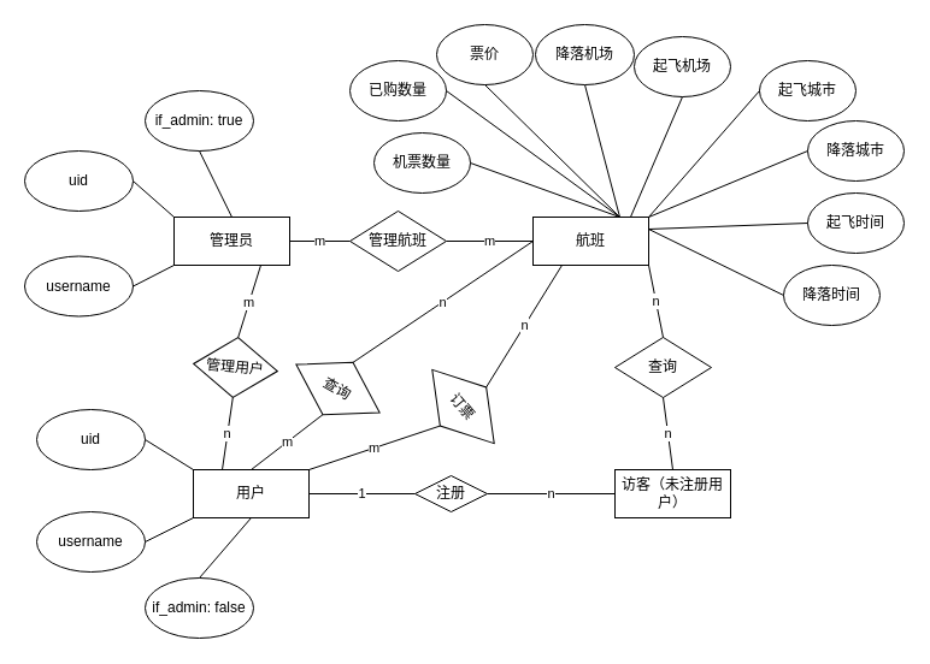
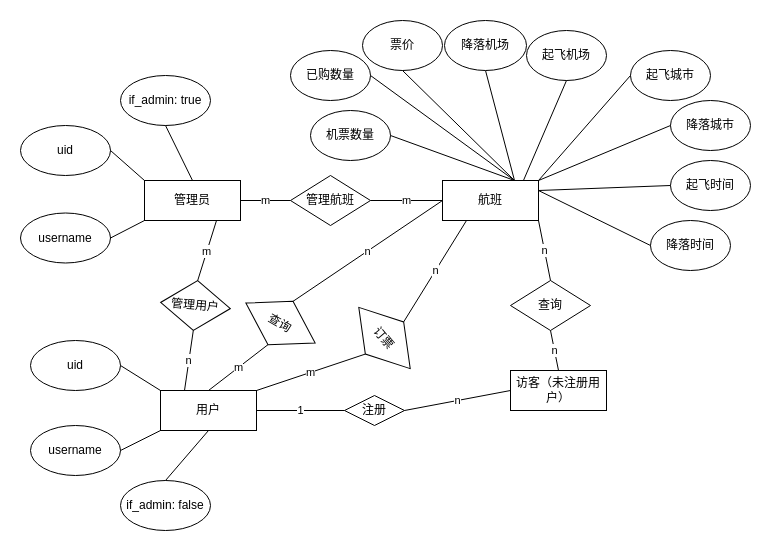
  <mxCell id="0" />
  <mxCell id="1" parent="0" />
  <mxCell id="2" value="用户" style="rounded=0;whiteSpace=wrap;html=1;" vertex="1" parent="1"><mxGeometry x="160" y="390" width="96" height="40" as="geometry" /></mxCell>
- <mxCell id="3" value="访客（未注册用户）" style="rounded=0;whiteSpace=wrap;html=1;" vertex="1" parent="1"><mxGeometry x="510" y="390" width="96" height="40" as="geometry" /></mxCell>
+ <mxCell id="3" value="访客（未注册用户）" style="rounded=0;whiteSpace=wrap;html=1;" vertex="1" parent="1"><mxGeometry x="510" y="370" width="96" height="40" as="geometry" /></mxCell>
  <mxCell id="4" value="管理员" style="rounded=0;whiteSpace=wrap;html=1;" vertex="1" parent="1"><mxGeometry x="144" y="180" width="96" height="40" as="geometry" /></mxCell>
  <mxCell id="5" value="航班" style="whiteSpace=wrap;html=1;" vertex="1" parent="1"><mxGeometry x="442" y="180" width="96" height="40" as="geometry" /></mxCell>
  <mxCell id="6" value="注册" style="rhombus;whiteSpace=wrap;html=1;" vertex="1" parent="1"><mxGeometry x="344" y="395" width="60" height="30" as="geometry" /></mxCell>
  <mxCell id="7" value="n" style="endArrow=none;html=1;rounded=0;exitX=1;exitY=0.5;exitDx=0;exitDy=0;entryX=0;entryY=0.5;entryDx=0;entryDy=0;" edge="1" parent="1" source="6" target="3"><mxGeometry width="50" height="50" relative="1" as="geometry"><mxPoint x="420" y="390" as="sourcePoint" /><mxPoint x="470" y="340" as="targetPoint" /></mxGeometry></mxCell>
  <mxCell id="8" value="1" style="endArrow=none;html=1;rounded=0;entryX=0;entryY=0.5;entryDx=0;entryDy=0;exitX=1;exitY=0.5;exitDx=0;exitDy=0;" edge="1" parent="1" source="2" target="6"><mxGeometry width="50" height="50" relative="1" as="geometry"><mxPoint x="270" y="400" as="sourcePoint" /><mxPoint x="320" y="350" as="targetPoint" /></mxGeometry></mxCell>
  <mxCell id="9" value="查询" style="rhombus;whiteSpace=wrap;html=1;rotation=30;" vertex="1" parent="1"><mxGeometry x="240" y="297.5" width="80" height="50" as="geometry" /></mxCell>
  <mxCell id="10" value="查询" style="rhombus;whiteSpace=wrap;html=1;rotation=0;" vertex="1" parent="1"><mxGeometry x="510" y="280" width="80" height="50" as="geometry" /></mxCell>
  <mxCell id="11" value="n" style="endArrow=none;html=1;rounded=0;entryX=0.5;entryY=1;entryDx=0;entryDy=0;exitX=0.5;exitY=0;exitDx=0;exitDy=0;" edge="1" parent="1" source="3" target="10"><mxGeometry width="50" height="50" relative="1" as="geometry"><mxPoint x="490" y="370" as="sourcePoint" /><mxPoint x="540" y="320" as="targetPoint" /></mxGeometry></mxCell>
  <mxCell id="12" value="n" style="endArrow=none;html=1;rounded=0;entryX=1;entryY=1;entryDx=0;entryDy=0;exitX=0.5;exitY=0;exitDx=0;exitDy=0;" edge="1" parent="1" source="10" target="5"><mxGeometry width="50" height="50" relative="1" as="geometry"><mxPoint x="270" y="340" as="sourcePoint" /><mxPoint x="320" y="290" as="targetPoint" /></mxGeometry></mxCell>
  <mxCell id="13" value="m" style="endArrow=none;html=1;rounded=0;entryX=0.5;entryY=1;entryDx=0;entryDy=0;exitX=0.5;exitY=0;exitDx=0;exitDy=0;" edge="1" parent="1" source="2" target="9"><mxGeometry width="50" height="50" relative="1" as="geometry"><mxPoint x="100" y="410" as="sourcePoint" /><mxPoint x="150" y="360" as="targetPoint" /></mxGeometry></mxCell>
  <mxCell id="14" value="n" style="endArrow=none;html=1;rounded=0;exitX=0.5;exitY=0;exitDx=0;exitDy=0;entryX=0;entryY=0.5;entryDx=0;entryDy=0;" edge="1" parent="1" source="9" target="5"><mxGeometry width="50" height="50" relative="1" as="geometry"><mxPoint x="240" y="260" as="sourcePoint" /><mxPoint x="290" y="210" as="targetPoint" /></mxGeometry></mxCell>
  <mxCell id="15" value="uid" style="ellipse;whiteSpace=wrap;html=1;" vertex="1" parent="1"><mxGeometry x="30" y="340" width="90" height="50" as="geometry" /></mxCell>
  <mxCell id="16" value="username" style="ellipse;whiteSpace=wrap;html=1;" vertex="1" parent="1"><mxGeometry x="30" y="425" width="90" height="50" as="geometry" /></mxCell>
  <mxCell id="17" value="" style="endArrow=none;html=1;rounded=0;exitX=1;exitY=0.5;exitDx=0;exitDy=0;entryX=0;entryY=0;entryDx=0;entryDy=0;" edge="1" parent="1" source="15" target="2"><mxGeometry width="50" height="50" relative="1" as="geometry"><mxPoint x="140" y="400" as="sourcePoint" /><mxPoint x="190" y="350" as="targetPoint" /></mxGeometry></mxCell>
  <mxCell id="18" value="" style="endArrow=none;html=1;rounded=0;entryX=0;entryY=1;entryDx=0;entryDy=0;exitX=1;exitY=0.5;exitDx=0;exitDy=0;" edge="1" parent="1" source="16" target="2"><mxGeometry width="50" height="50" relative="1" as="geometry"><mxPoint x="110" y="510" as="sourcePoint" /><mxPoint x="160" y="460" as="targetPoint" /></mxGeometry></mxCell>
  <mxCell id="19" value="起飞城市" style="ellipse;whiteSpace=wrap;html=1;" vertex="1" parent="1"><mxGeometry x="630" y="50" width="80" height="50" as="geometry" /></mxCell>
  <mxCell id="20" value="降落城市" style="ellipse;whiteSpace=wrap;html=1;" vertex="1" parent="1"><mxGeometry x="670" y="100" width="80" height="50" as="geometry" /></mxCell>
  <mxCell id="21" value="起飞机场" style="ellipse;whiteSpace=wrap;html=1;" vertex="1" parent="1"><mxGeometry x="526" y="30" width="80" height="50" as="geometry" /></mxCell>
  <mxCell id="22" value="已购数量" style="ellipse;whiteSpace=wrap;html=1;" vertex="1" parent="1"><mxGeometry x="290" y="50" width="80" height="50" as="geometry" /></mxCell>
  <mxCell id="23" value="起飞时间" style="ellipse;whiteSpace=wrap;html=1;" vertex="1" parent="1"><mxGeometry x="670" y="160" width="80" height="50" as="geometry" /></mxCell>
  <mxCell id="24" value="降落时间" style="ellipse;whiteSpace=wrap;html=1;" vertex="1" parent="1"><mxGeometry x="650" y="220" width="80" height="50" as="geometry" /></mxCell>
  <mxCell id="25" value="票价" style="ellipse;whiteSpace=wrap;html=1;" vertex="1" parent="1"><mxGeometry x="362" y="20" width="80" height="50" as="geometry" /></mxCell>
  <mxCell id="26" value="机票数量" style="ellipse;whiteSpace=wrap;html=1;" vertex="1" parent="1"><mxGeometry x="310" y="110" width="80" height="50" as="geometry" /></mxCell>
  <mxCell id="27" value="" style="endArrow=none;html=1;rounded=0;exitX=1;exitY=0.5;exitDx=0;exitDy=0;entryX=0.75;entryY=0;entryDx=0;entryDy=0;" edge="1" parent="1" source="22" target="5"><mxGeometry width="50" height="50" relative="1" as="geometry"><mxPoint x="250" y="250" as="sourcePoint" /><mxPoint x="450" y="150" as="targetPoint" /></mxGeometry></mxCell>
  <mxCell id="28" value="" style="endArrow=none;html=1;rounded=0;exitX=1;exitY=0.25;exitDx=0;exitDy=0;entryX=0;entryY=0.5;entryDx=0;entryDy=0;" edge="1" parent="1" source="5" target="23"><mxGeometry width="50" height="50" relative="1" as="geometry"><mxPoint x="370" y="200" as="sourcePoint" /><mxPoint x="660" y="170" as="targetPoint" /></mxGeometry></mxCell>
  <mxCell id="29" value="" style="endArrow=none;html=1;rounded=0;exitX=1;exitY=0.25;exitDx=0;exitDy=0;entryX=0;entryY=0.5;entryDx=0;entryDy=0;" edge="1" parent="1" source="5" target="24"><mxGeometry width="50" height="50" relative="1" as="geometry"><mxPoint x="610" y="330" as="sourcePoint" /><mxPoint x="660" y="280" as="targetPoint" /></mxGeometry></mxCell>
  <mxCell id="30" value="" style="endArrow=none;html=1;rounded=0;exitX=1;exitY=0;exitDx=0;exitDy=0;entryX=0;entryY=0.5;entryDx=0;entryDy=0;" edge="1" parent="1" source="5" target="20"><mxGeometry width="50" height="50" relative="1" as="geometry"><mxPoint x="410" y="210" as="sourcePoint" /><mxPoint x="670" y="120" as="targetPoint" /></mxGeometry></mxCell>
  <mxCell id="31" value="" style="endArrow=none;html=1;rounded=0;entryX=0;entryY=0.5;entryDx=0;entryDy=0;exitX=1;exitY=0;exitDx=0;exitDy=0;" edge="1" parent="1" source="5" target="19"><mxGeometry width="50" height="50" relative="1" as="geometry"><mxPoint x="390" y="190" as="sourcePoint" /><mxPoint x="440" y="140" as="targetPoint" /></mxGeometry></mxCell>
  <mxCell id="32" value="" style="endArrow=none;html=1;rounded=0;exitX=1;exitY=0.5;exitDx=0;exitDy=0;entryX=0.75;entryY=0;entryDx=0;entryDy=0;" edge="1" parent="1" source="26" target="5"><mxGeometry width="50" height="50" relative="1" as="geometry"><mxPoint x="120" y="210" as="sourcePoint" /><mxPoint x="420" y="170" as="targetPoint" /></mxGeometry></mxCell>
  <mxCell id="33" value="" style="endArrow=none;html=1;rounded=0;exitX=0.5;exitY=1;exitDx=0;exitDy=0;entryX=0.75;entryY=0;entryDx=0;entryDy=0;" edge="1" parent="1" source="25" target="5"><mxGeometry width="50" height="50" relative="1" as="geometry"><mxPoint x="90" y="220" as="sourcePoint" /><mxPoint x="480" y="120" as="targetPoint" /></mxGeometry></mxCell>
  <mxCell id="34" value="" style="endArrow=none;html=1;rounded=0;exitX=0.5;exitY=1;exitDx=0;exitDy=0;entryX=0.75;entryY=0;entryDx=0;entryDy=0;" edge="1" parent="1" source="36" target="5"><mxGeometry width="50" height="50" relative="1" as="geometry"><mxPoint x="170" y="100" as="sourcePoint" /><mxPoint x="220" y="50" as="targetPoint" /></mxGeometry></mxCell>
  <mxCell id="35" value="" style="endArrow=none;html=1;rounded=0;entryX=0.5;entryY=1;entryDx=0;entryDy=0;exitX=0.844;exitY=-0.004;exitDx=0;exitDy=0;exitPerimeter=0;" edge="1" parent="1" source="5" target="21"><mxGeometry width="50" height="50" relative="1" as="geometry"><mxPoint x="270" y="190" as="sourcePoint" /><mxPoint x="320" y="140" as="targetPoint" /></mxGeometry></mxCell>
  <mxCell id="36" value="降落机场" style="ellipse;whiteSpace=wrap;html=1;" vertex="1" parent="1"><mxGeometry x="444" y="20" width="82" height="50" as="geometry" /></mxCell>
  <mxCell id="37" value="uid" style="ellipse;whiteSpace=wrap;html=1;" vertex="1" parent="1"><mxGeometry x="20" y="125" width="90" height="50" as="geometry" /></mxCell>
  <mxCell id="38" value="username" style="ellipse;whiteSpace=wrap;html=1;" vertex="1" parent="1"><mxGeometry x="20" y="212.5" width="90" height="50" as="geometry" /></mxCell>
  <mxCell id="39" value="" style="endArrow=none;html=1;rounded=0;exitX=1;exitY=0.5;exitDx=0;exitDy=0;entryX=0;entryY=1;entryDx=0;entryDy=0;" edge="1" parent="1" source="38" target="4"><mxGeometry width="50" height="50" relative="1" as="geometry"><mxPoint x="130" y="280" as="sourcePoint" /><mxPoint x="180" y="230" as="targetPoint" /></mxGeometry></mxCell>
  <mxCell id="40" value="" style="endArrow=none;html=1;rounded=0;entryX=0;entryY=0;entryDx=0;entryDy=0;exitX=1;exitY=0.5;exitDx=0;exitDy=0;" edge="1" parent="1" source="37" target="4"><mxGeometry width="50" height="50" relative="1" as="geometry"><mxPoint x="170" y="310" as="sourcePoint" /><mxPoint x="220" y="260" as="targetPoint" /></mxGeometry></mxCell>
  <mxCell id="41" value="if_admin: false" style="ellipse;whiteSpace=wrap;html=1;" vertex="1" parent="1"><mxGeometry x="120" y="480" width="90" height="50" as="geometry" /></mxCell>
  <mxCell id="42" value="" style="endArrow=none;html=1;rounded=0;entryX=0.5;entryY=1;entryDx=0;entryDy=0;exitX=0.5;exitY=0;exitDx=0;exitDy=0;" edge="1" parent="1" source="41" target="2"><mxGeometry width="50" height="50" relative="1" as="geometry"><mxPoint x="270" y="580" as="sourcePoint" /><mxPoint x="320" y="530" as="targetPoint" /></mxGeometry></mxCell>
  <mxCell id="43" value="管理用户" style="rhombus;whiteSpace=wrap;html=1;rotation=5;" vertex="1" parent="1"><mxGeometry x="160" y="280" width="70" height="50" as="geometry" /></mxCell>
  <mxCell id="44" value="n" style="endArrow=none;html=1;rounded=0;entryX=0.5;entryY=1;entryDx=0;entryDy=0;exitX=0.25;exitY=0;exitDx=0;exitDy=0;" edge="1" parent="1" source="2" target="43"><mxGeometry width="50" height="50" relative="1" as="geometry"><mxPoint x="170" y="370" as="sourcePoint" /><mxPoint x="220" y="320" as="targetPoint" /></mxGeometry></mxCell>
  <mxCell id="45" value="m" style="endArrow=none;html=1;rounded=0;entryX=0.75;entryY=1;entryDx=0;entryDy=0;exitX=0.5;exitY=0;exitDx=0;exitDy=0;" edge="1" parent="1" source="43" target="4"><mxGeometry width="50" height="50" relative="1" as="geometry"><mxPoint x="240" y="300" as="sourcePoint" /><mxPoint x="290" y="250" as="targetPoint" /></mxGeometry></mxCell>
  <mxCell id="46" value="订票" style="rhombus;whiteSpace=wrap;html=1;rotation=50;" vertex="1" parent="1"><mxGeometry x="344" y="312.5" width="80" height="50" as="geometry" /></mxCell>
  <mxCell id="47" value="m" style="endArrow=none;html=1;rounded=0;entryX=0.5;entryY=1;entryDx=0;entryDy=0;exitX=1;exitY=0;exitDx=0;exitDy=0;" edge="1" parent="1" source="2" target="46"><mxGeometry width="50" height="50" relative="1" as="geometry"><mxPoint x="300" y="400" as="sourcePoint" /><mxPoint x="350" y="350" as="targetPoint" /></mxGeometry></mxCell>
  <mxCell id="48" value="n" style="endArrow=none;html=1;rounded=0;entryX=0.25;entryY=1;entryDx=0;entryDy=0;exitX=0.5;exitY=0;exitDx=0;exitDy=0;" edge="1" parent="1" source="46" target="5"><mxGeometry width="50" height="50" relative="1" as="geometry"><mxPoint x="370" y="295" as="sourcePoint" /><mxPoint x="477" y="260" as="targetPoint" /></mxGeometry></mxCell>
  <mxCell id="49" value="管理航班" style="rhombus;whiteSpace=wrap;html=1;" vertex="1" parent="1"><mxGeometry x="290" y="175" width="80" height="50" as="geometry" /></mxCell>
  <mxCell id="50" value="m" style="endArrow=none;html=1;rounded=0;entryX=0;entryY=0.5;entryDx=0;entryDy=0;exitX=1;exitY=0.5;exitDx=0;exitDy=0;" edge="1" parent="1" source="4" target="49"><mxGeometry width="50" height="50" relative="1" as="geometry"><mxPoint x="200" y="180" as="sourcePoint" /><mxPoint x="250" y="130" as="targetPoint" /></mxGeometry></mxCell>
  <mxCell id="51" value="m" style="endArrow=none;html=1;rounded=0;entryX=0;entryY=0.5;entryDx=0;entryDy=0;exitX=1;exitY=0.5;exitDx=0;exitDy=0;" edge="1" parent="1" source="49" target="5"><mxGeometry width="50" height="50" relative="1" as="geometry"><mxPoint x="349" y="250" as="sourcePoint" /><mxPoint x="399" y="200" as="targetPoint" /></mxGeometry></mxCell>
  <mxCell id="52" value="if_admin: true" style="ellipse;whiteSpace=wrap;html=1;" vertex="1" parent="1"><mxGeometry x="120" y="75" width="90" height="50" as="geometry" /></mxCell>
  <mxCell id="53" value="" style="endArrow=none;html=1;rounded=0;entryX=0.5;entryY=0;entryDx=0;entryDy=0;exitX=0.5;exitY=1;exitDx=0;exitDy=0;exitPerimeter=0;" edge="1" parent="1" source="52" target="4"><mxGeometry width="50" height="50" relative="1" as="geometry"><mxPoint x="292" y="100" as="sourcePoint" /><mxPoint x="192" y="170" as="targetPoint" /></mxGeometry></mxCell>
